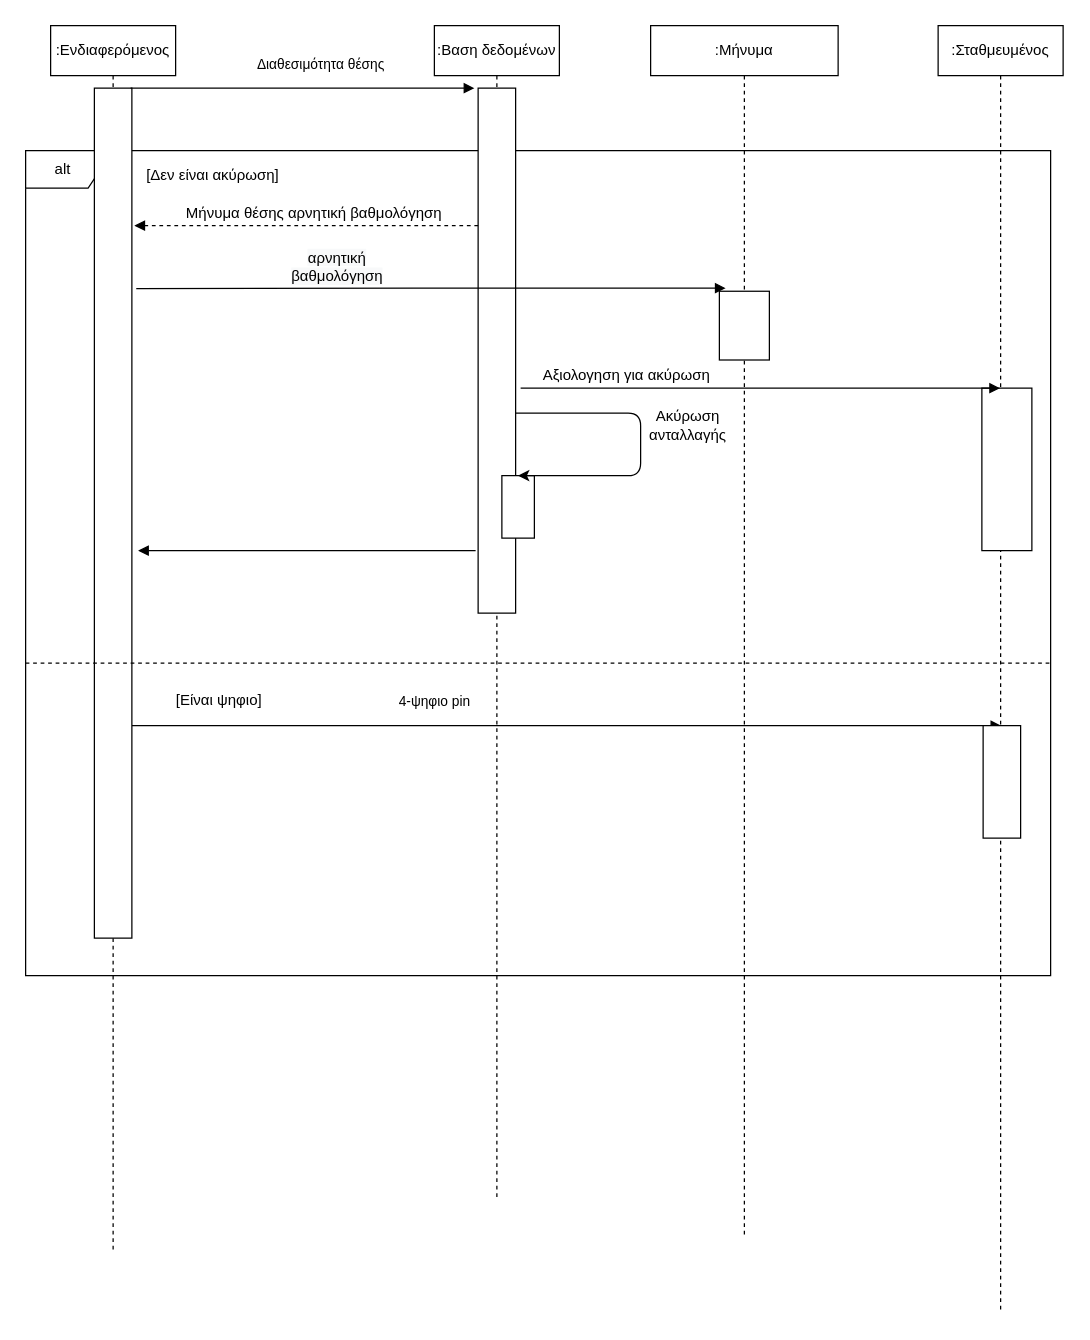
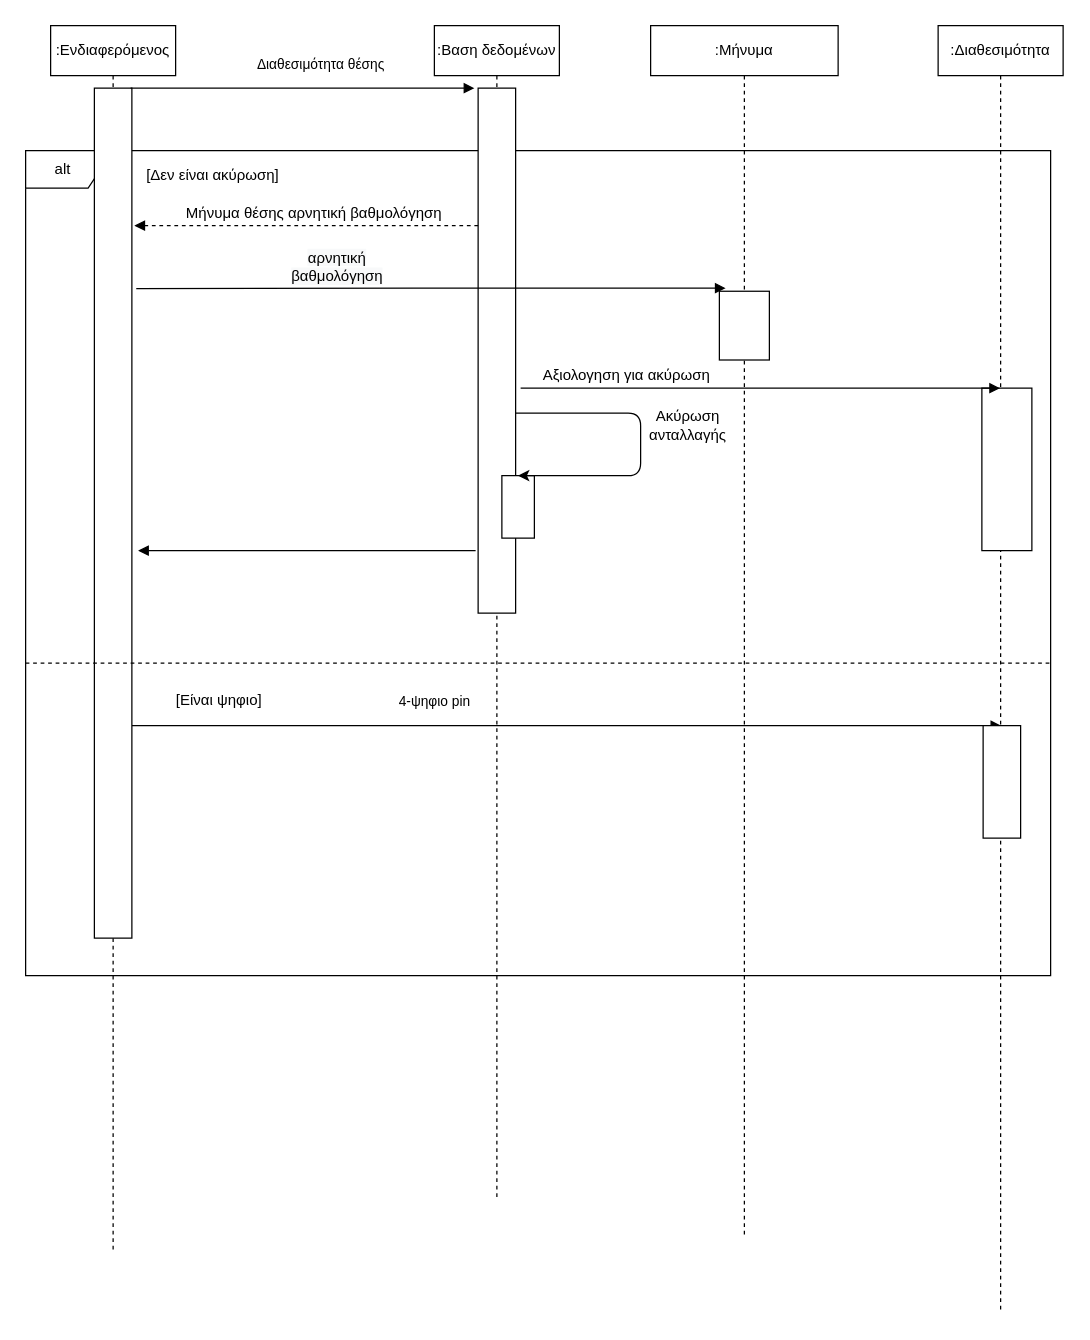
  <mxCell id="0" />
  <mxCell id="1" parent="0" />
  <mxCell id="2" value="alt" style="shape=umlFrame;whiteSpace=wrap;html=1;" parent="1" vertex="1"><mxGeometry x="20" y="120" width="820" height="660" as="geometry" /></mxCell>
- <mxCell id="3" value=":Σταθμευμένος " style="shape=umlLifeline;perimeter=lifelinePerimeter;whiteSpace=wrap;html=1;container=1;collapsible=0;recursiveResize=0;outlineConnect=0;" parent="1" vertex="1"><mxGeometry x="750" y="20" width="100" height="1030" as="geometry" /></mxCell>
+ <mxCell id="3" value=":Διαθεσιμότητα " style="shape=umlLifeline;perimeter=lifelinePerimeter;whiteSpace=wrap;html=1;container=1;collapsible=0;recursiveResize=0;outlineConnect=0;" parent="1" vertex="1"><mxGeometry x="750" y="20" width="100" height="1030" as="geometry" /></mxCell>
  <mxCell id="4" value="4-ψηφιο pin" style="html=1;verticalAlign=bottom;endArrow=block;" parent="3" edge="1"><mxGeometry x="-0.304" y="10" width="80" relative="1" as="geometry"><mxPoint x="-645.0" y="560" as="sourcePoint" /><mxPoint x="50.5" y="560" as="targetPoint" /><mxPoint as="offset" /></mxGeometry></mxCell>
  <mxCell id="5" value="" style="rounded=0;whiteSpace=wrap;html=1;" parent="3" vertex="1"><mxGeometry x="36" y="560" width="30" height="90" as="geometry" /></mxCell>
  <mxCell id="6" value=":Ενδιαφερόμενος  " style="shape=umlLifeline;perimeter=lifelinePerimeter;whiteSpace=wrap;html=1;container=1;collapsible=0;recursiveResize=0;outlineConnect=0;" parent="1" vertex="1"><mxGeometry x="40" y="20" width="100" height="980" as="geometry" /></mxCell>
  <mxCell id="7" value="" style="rounded=0;whiteSpace=wrap;html=1;" parent="6" vertex="1"><mxGeometry x="35" y="50" width="30" height="680" as="geometry" /></mxCell>
  <mxCell id="8" value=":Βαση δεδομένων" style="shape=umlLifeline;perimeter=lifelinePerimeter;whiteSpace=wrap;html=1;container=1;collapsible=0;recursiveResize=0;outlineConnect=0;" parent="1" vertex="1"><mxGeometry x="347" y="20" width="100" height="940" as="geometry" /></mxCell>
  <mxCell id="9" value="" style="rounded=0;whiteSpace=wrap;html=1;" parent="8" vertex="1"><mxGeometry x="35" y="50" width="30" height="420" as="geometry" /></mxCell>
  <mxCell id="10" value="" style="rounded=0;whiteSpace=wrap;html=1;" parent="8" vertex="1"><mxGeometry x="54" y="360" width="26" height="50" as="geometry" /></mxCell>
  <mxCell id="11" value="Διαθεσιμότητα θέσης" style="html=1;verticalAlign=bottom;endArrow=block;" parent="1" edge="1"><mxGeometry x="0.105" y="10" width="80" relative="1" as="geometry"><mxPoint x="104" y="70" as="sourcePoint" /><mxPoint x="379" y="70" as="targetPoint" /><mxPoint as="offset" /></mxGeometry></mxCell>
  <mxCell id="12" value="" style="html=1;verticalAlign=bottom;endArrow=block;dashed=1;" parent="1" edge="1"><mxGeometry x="0.345" y="-10" width="80" relative="1" as="geometry"><mxPoint x="382" y="180" as="sourcePoint" /><mxPoint x="107" y="180" as="targetPoint" /><mxPoint as="offset" /></mxGeometry></mxCell>
  <mxCell id="13" value="[Δεν είναι ακύρωση]" style="text;html=1;strokeColor=none;fillColor=none;align=center;verticalAlign=middle;whiteSpace=wrap;rounded=0;" parent="1" vertex="1"><mxGeometry x="70" y="130" width="200" height="20" as="geometry" /></mxCell>
  <mxCell id="14" value="Μήνυμα θέσης αρνητική βαθμολόγηση" style="text;html=1;strokeColor=none;fillColor=none;align=center;verticalAlign=middle;whiteSpace=wrap;rounded=0;dashed=1;" parent="1" vertex="1"><mxGeometry x="120" y="160" width="262" height="20" as="geometry" /></mxCell>
  <mxCell id="15" value="" style="rounded=0;whiteSpace=wrap;html=1;" parent="1" vertex="1"><mxGeometry x="785" y="310" width="40" height="130" as="geometry" /></mxCell>
  <mxCell id="16" value="" style="html=1;verticalAlign=bottom;endArrow=block;" parent="1" target="3" edge="1"><mxGeometry width="80" relative="1" as="geometry"><mxPoint x="416" y="310" as="sourcePoint" /><mxPoint x="641" y="310" as="targetPoint" /></mxGeometry></mxCell>
  <mxCell id="17" value="Αξιολογηση για ακύρωση" style="text;html=1;strokeColor=none;fillColor=none;align=center;verticalAlign=middle;whiteSpace=wrap;rounded=0;" parent="1" vertex="1"><mxGeometry x="401" y="290" width="200" height="20" as="geometry" /></mxCell>
  <mxCell id="18" value="" style="html=1;verticalAlign=bottom;endArrow=block;" parent="1" edge="1"><mxGeometry x="0.345" y="-10" width="80" relative="1" as="geometry"><mxPoint x="380" y="440" as="sourcePoint" /><mxPoint x="110" y="440" as="targetPoint" /><mxPoint as="offset" /></mxGeometry></mxCell>
  <mxCell id="19" value="" style="endArrow=classic;html=1;entryX=0.5;entryY=0;entryDx=0;entryDy=0;" parent="1" target="10" edge="1"><mxGeometry width="50" height="50" relative="1" as="geometry"><mxPoint x="412" y="330" as="sourcePoint" /><mxPoint x="431" y="380" as="targetPoint" /><Array as="points"><mxPoint x="512" y="330" /><mxPoint x="512" y="380" /></Array></mxGeometry></mxCell>
  <mxCell id="20" value="Ακύρωση ανταλλαγής" style="text;html=1;strokeColor=none;fillColor=none;align=center;verticalAlign=middle;whiteSpace=wrap;rounded=0;" parent="1" vertex="1"><mxGeometry x="530" y="330" width="40" height="20" as="geometry" /></mxCell>
  <mxCell id="21" value=":Μήνυμα" style="shape=umlLifeline;perimeter=lifelinePerimeter;whiteSpace=wrap;html=1;container=1;collapsible=0;recursiveResize=0;outlineConnect=0;" parent="1" vertex="1"><mxGeometry x="520" y="20" width="150" height="970" as="geometry" /></mxCell>
  <mxCell id="22" value="" style="rounded=0;whiteSpace=wrap;html=1;rotation=90;" parent="21" vertex="1"><mxGeometry x="47.5" y="220" width="55" height="40" as="geometry" /></mxCell>
  <mxCell id="23" value="&lt;span style=&quot;font-size: 12px ; white-space: normal ; background-color: rgb(248 , 249 , 250)&quot;&gt;αρνητική βαθμολόγηση&lt;/span&gt;" style="html=1;verticalAlign=bottom;endArrow=block;" parent="1" edge="1"><mxGeometry x="-0.315" width="80" relative="1" as="geometry"><mxPoint x="108.5" y="230.41" as="sourcePoint" /><mxPoint x="580" y="230" as="targetPoint" /><mxPoint as="offset" /><Array as="points"><mxPoint x="340" y="230" /></Array></mxGeometry></mxCell>
  <mxCell id="24" value="" style="endArrow=none;dashed=1;html=1;" parent="1" edge="1"><mxGeometry width="50" height="50" relative="1" as="geometry"><mxPoint x="20" y="530" as="sourcePoint" /><mxPoint x="840" y="530" as="targetPoint" /></mxGeometry></mxCell>
  <mxCell id="25" value="[Είναι ψηφιο]" style="text;html=1;strokeColor=none;fillColor=none;align=center;verticalAlign=middle;whiteSpace=wrap;rounded=0;" parent="1" vertex="1"><mxGeometry x="120" y="550" width="110" height="20" as="geometry" /></mxCell>
  <mxCell id="26" style="edgeStyle=orthogonalEdgeStyle;rounded=0;orthogonalLoop=1;jettySize=auto;html=1;exitX=0.5;exitY=1;exitDx=0;exitDy=0;dashed=1;" parent="1" source="25" target="25" edge="1"><mxGeometry relative="1" as="geometry" /></mxCell>
